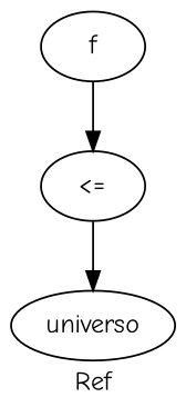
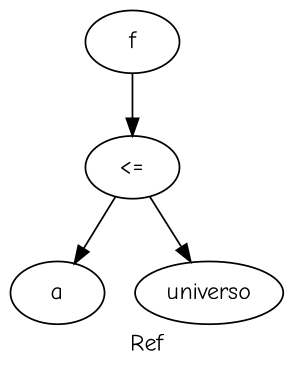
  digraph {
    label=Ref
    fontname="Comic Neue"
    node [fontname="Comic Neue"]
    edge [fontname="Comic Neue"]
    n1 [label=f]
    n2 [label="<="]
+   n3 [label=a]
    n4 [label=universo]
    n1 -> n2
+   n2 -> n3
    n2 -> n4
  }
